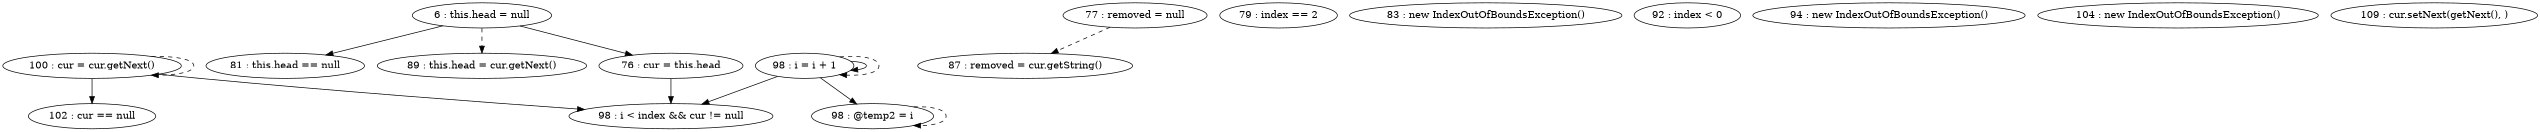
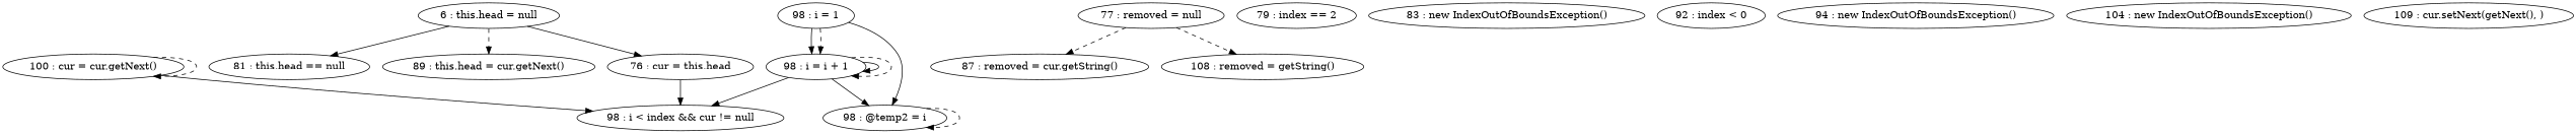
  digraph {
    "6 : this.head = null"
    "76 : cur = this.head"
    "81 : this.head == null"
    "89 : this.head = cur.getNext()"
    "98 : i < index && cur != null"
    "100 : cur = cur.getNext()"
-   "102 : cur == null"
    "77 : removed = null"
    "87 : removed = cur.getString()"
+   "108 : removed = getString()"
    n11 [label="79 : index == 2"]
    "83 : new IndexOutOfBoundsException()"
    "92 : index < 0"
    "94 : new IndexOutOfBoundsException()"
+   "98 : i = 1"
    "98 : i = i + 1"
    "98 : @temp2 = i"
    "104 : new IndexOutOfBoundsException()"
    "109 : cur.setNext(getNext(), )"
    "6 : this.head = null" -> "76 : cur = this.head"
    "6 : this.head = null" -> "81 : this.head == null"
    "6 : this.head = null" -> "89 : this.head = cur.getNext()" [style=dashed]
    "76 : cur = this.head" -> "98 : i < index && cur != null"
    "100 : cur = cur.getNext()" -> "98 : i < index && cur != null"
    "100 : cur = cur.getNext()" -> "100 : cur = cur.getNext()" [style=dashed]
-   "100 : cur = cur.getNext()" -> "102 : cur == null"
    "77 : removed = null" -> "87 : removed = cur.getString()" [style=dashed]
+   "77 : removed = null" -> "108 : removed = getString()" [style=dashed]
+   "98 : i = 1" -> "98 : i = i + 1"
+   "98 : i = 1" -> "98 : i = i + 1" [style=dashed]
+   "98 : i = 1" -> "98 : @temp2 = i"
    "98 : i = i + 1" -> "98 : i < index && cur != null"
    "98 : i = i + 1" -> "98 : i = i + 1"
    "98 : i = i + 1" -> "98 : i = i + 1" [style=dashed]
    "98 : i = i + 1" -> "98 : @temp2 = i"
    "98 : @temp2 = i" -> "98 : @temp2 = i" [style=dashed]
  }
